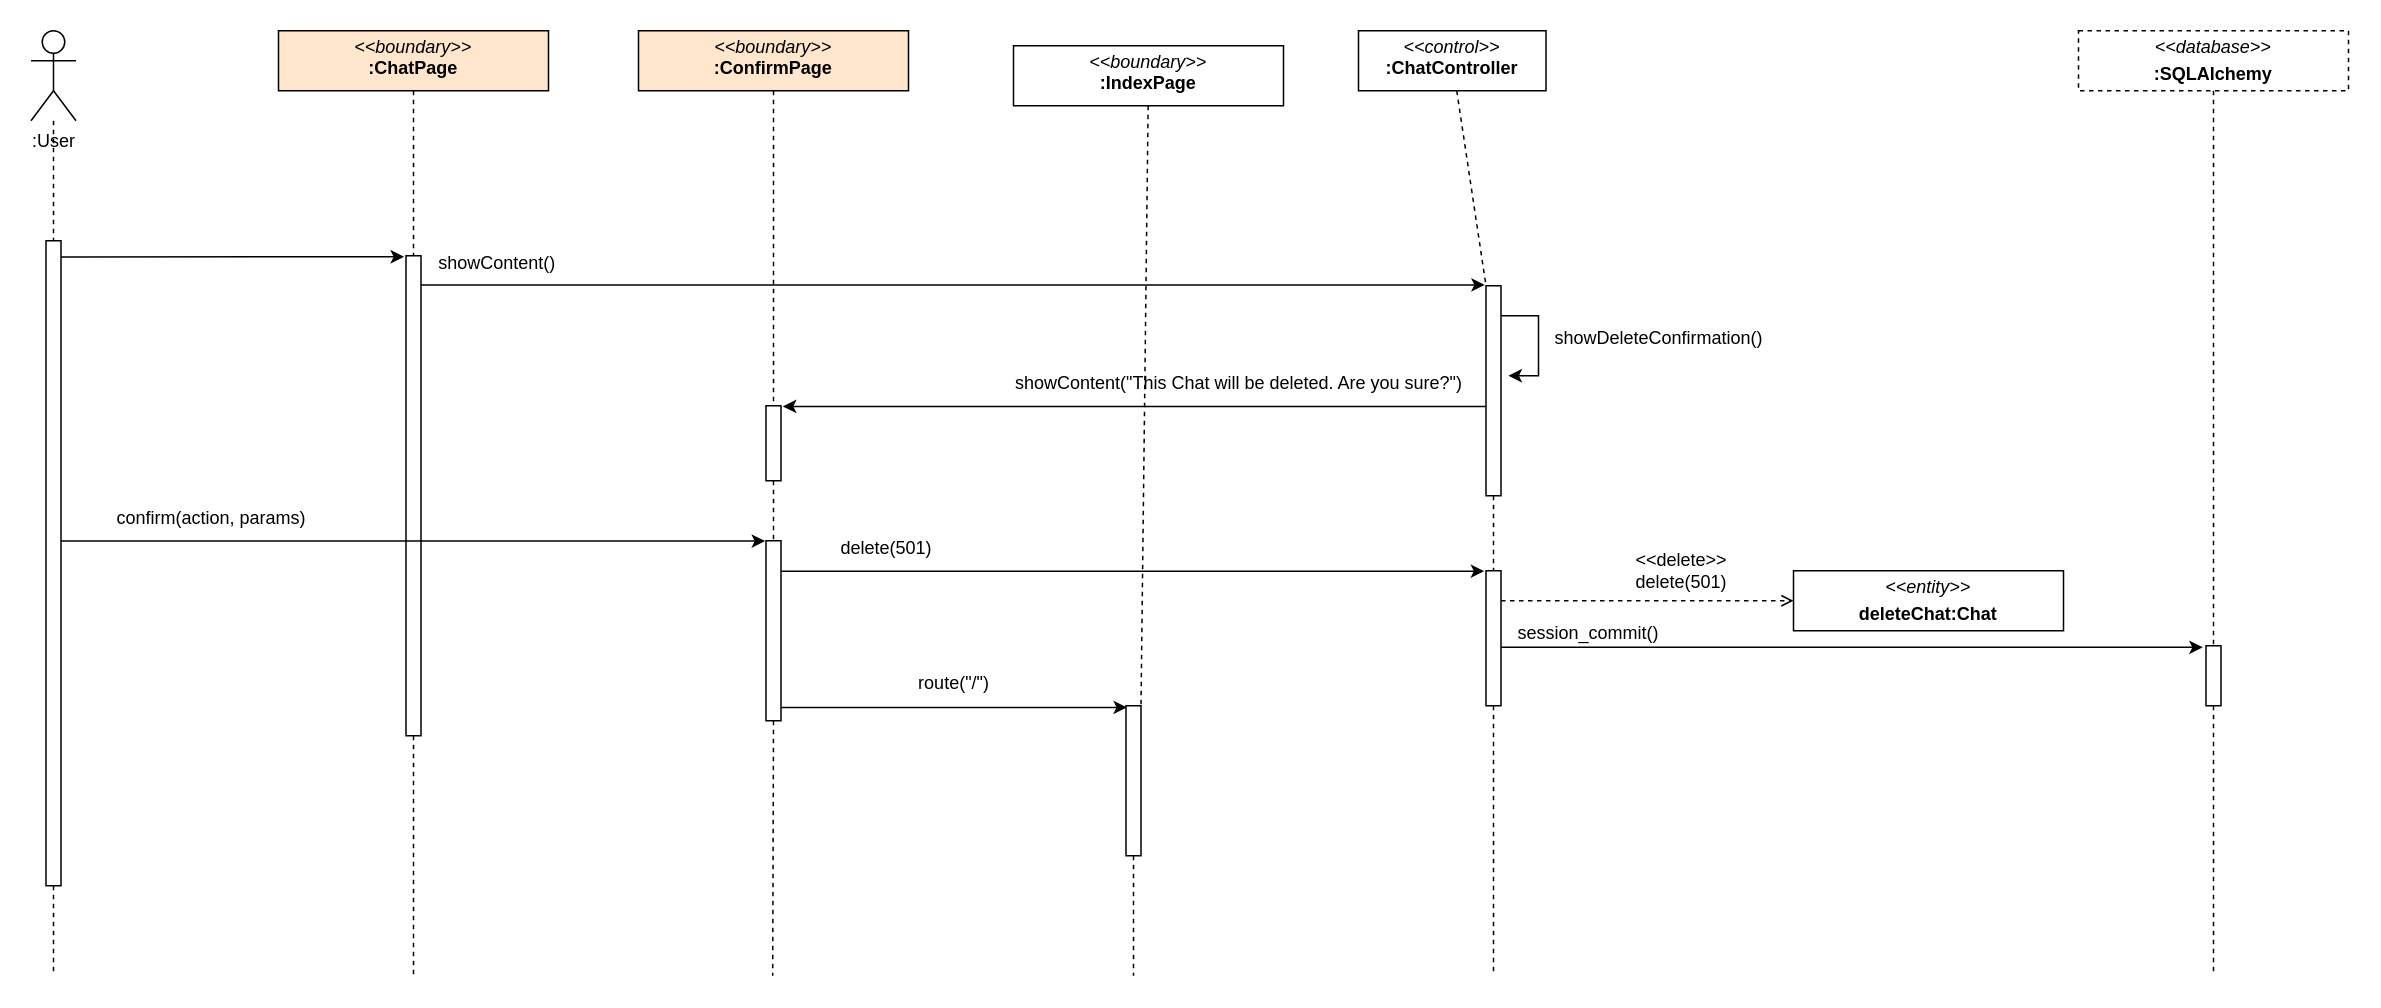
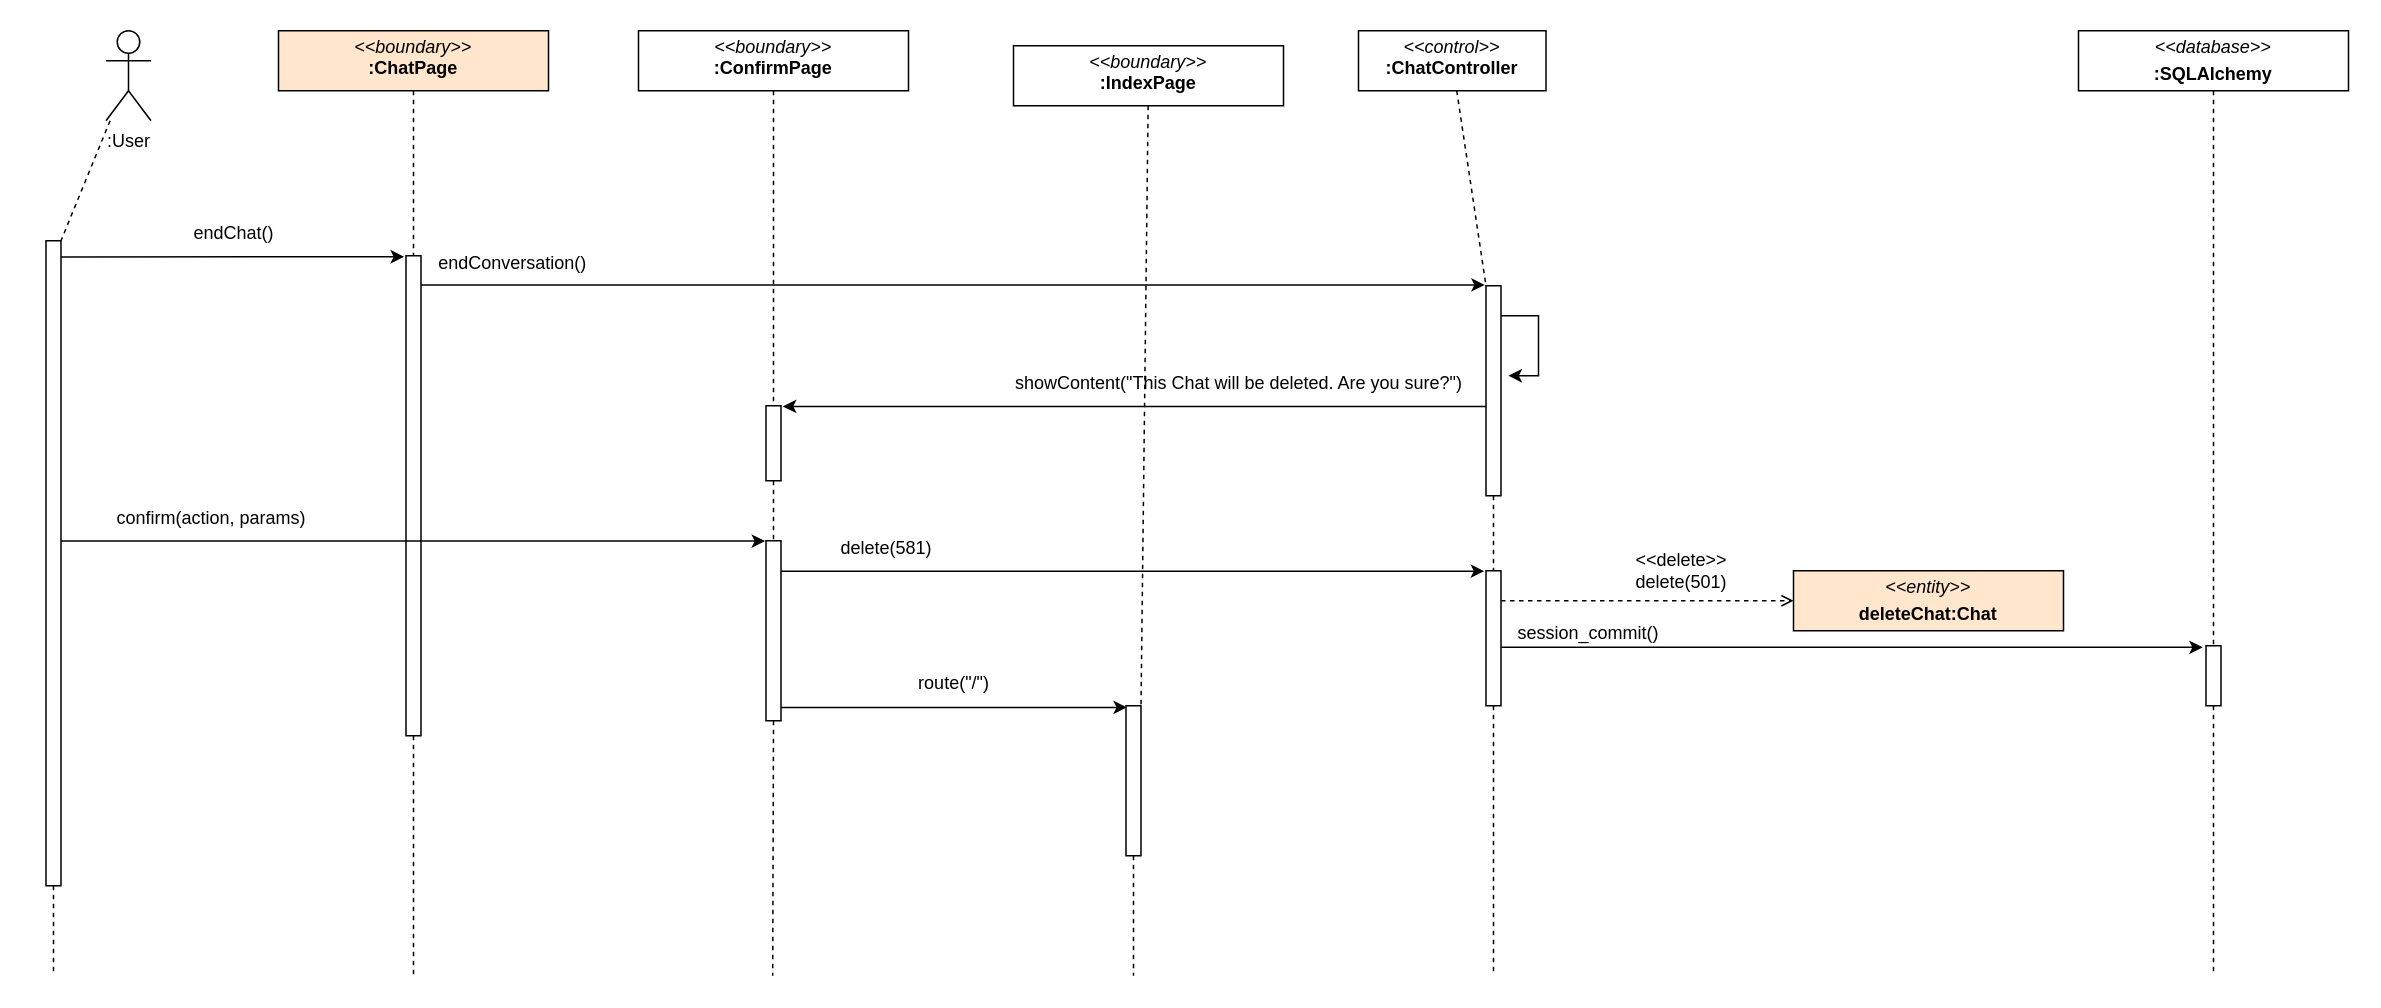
  <mxCell id="0" />
  <mxCell id="1" parent="0" />
  <mxCell id="2" style="edgeStyle=none;html=1;dashed=1;endArrow=none;endFill=0;startArrow=none;" parent="1" source="16" edge="1"><mxGeometry relative="1" as="geometry"><mxPoint x="275" y="650" as="targetPoint" /></mxGeometry></mxCell>
  <mxCell id="3" value="&lt;p style=&quot;margin:0px;margin-top:4px;text-align:center;&quot;&gt;&lt;i&gt;&amp;lt;&amp;lt;boundary&amp;gt;&amp;gt;&lt;/i&gt;&lt;br&gt;&lt;b&gt;:Chat&lt;/b&gt;&lt;b style=&quot;background-color: initial;&quot;&gt;Page&lt;/b&gt;&lt;/p&gt;" style="verticalAlign=top;align=left;overflow=fill;fontSize=12;fontFamily=Helvetica;html=1;fillColor=#ffe6cc;" parent="1" vertex="1"><mxGeometry x="185" y="20" width="180" height="40" as="geometry" /></mxCell>
  <mxCell id="4" style="edgeStyle=none;html=1;exitX=0.5;exitY=1;exitDx=0;exitDy=0;endArrow=none;endFill=0;dashed=1;startArrow=none;" parent="1" source="34" edge="1"><mxGeometry relative="1" as="geometry"><mxPoint x="514.471" y="650" as="targetPoint" /></mxGeometry></mxCell>
- <mxCell id="5" value="&lt;p style=&quot;margin:0px;margin-top:4px;text-align:center;&quot;&gt;&lt;i&gt;&amp;lt;&amp;lt;boundary&amp;gt;&amp;gt;&lt;/i&gt;&lt;br&gt;&lt;b&gt;:ConfirmPage&lt;/b&gt;&lt;/p&gt;" style="verticalAlign=top;align=left;overflow=fill;fontSize=12;fontFamily=Helvetica;html=1;fillColor=#ffe6cc;" parent="1" vertex="1"><mxGeometry x="425" y="20" width="180" height="40" as="geometry" /></mxCell>
+ <mxCell id="5" value="&lt;p style=&quot;margin:0px;margin-top:4px;text-align:center;&quot;&gt;&lt;i&gt;&amp;lt;&amp;lt;boundary&amp;gt;&amp;gt;&lt;/i&gt;&lt;br&gt;&lt;b&gt;:ConfirmPage&lt;/b&gt;&lt;/p&gt;" style="verticalAlign=top;align=left;overflow=fill;fontSize=12;fontFamily=Helvetica;html=1;" parent="1" vertex="1"><mxGeometry x="425" y="20" width="180" height="40" as="geometry" /></mxCell>
  <mxCell id="6" style="edgeStyle=none;html=1;dashed=1;endArrow=none;endFill=0;startArrow=none;" parent="1" source="39" edge="1"><mxGeometry relative="1" as="geometry"><mxPoint x="995" y="650" as="targetPoint" /></mxGeometry></mxCell>
  <mxCell id="7" value="&lt;p style=&quot;margin:0px;margin-top:4px;text-align:center;&quot;&gt;&lt;i&gt;&amp;lt;&amp;lt;control&amp;gt;&amp;gt;&lt;/i&gt;&lt;br&gt;&lt;b&gt;:ChatController&lt;/b&gt;&lt;/p&gt;" style="verticalAlign=top;align=left;overflow=fill;fontSize=12;fontFamily=Helvetica;html=1;" parent="1" vertex="1"><mxGeometry x="905" y="20" width="125" height="40" as="geometry" /></mxCell>
  <mxCell id="8" style="edgeStyle=none;html=1;dashed=1;endArrow=none;endFill=0;startArrow=none;" parent="1" source="46" edge="1"><mxGeometry relative="1" as="geometry"><mxPoint x="1475" y="650" as="targetPoint" /></mxGeometry></mxCell>
- <mxCell id="9" value="&lt;p style=&quot;margin:0px;margin-top:4px;text-align:center;&quot;&gt;&lt;i&gt;&amp;lt;&amp;lt;database&lt;/i&gt;&lt;i style=&quot;background-color: initial;&quot;&gt;&amp;gt;&amp;gt;&lt;/i&gt;&lt;/p&gt;&lt;p style=&quot;margin:0px;margin-top:4px;text-align:center;&quot;&gt;&lt;b&gt;:SQLAlchemy&lt;/b&gt;&lt;/p&gt;" style="verticalAlign=top;align=left;overflow=fill;fontSize=12;fontFamily=Helvetica;html=1;dashed=1;" parent="1" vertex="1"><mxGeometry x="1385" y="20" width="180" height="40" as="geometry" /></mxCell>
- <mxCell id="10" value="&lt;p style=&quot;margin:0px;margin-top:4px;text-align:center;&quot;&gt;&lt;i&gt;&amp;lt;&amp;lt;entity&lt;/i&gt;&lt;i style=&quot;background-color: initial;&quot;&gt;&amp;gt;&amp;gt;&lt;/i&gt;&lt;/p&gt;&lt;p style=&quot;margin:0px;margin-top:4px;text-align:center;&quot;&gt;&lt;b&gt;deleteChat:Chat&lt;/b&gt;&lt;/p&gt;" style="verticalAlign=top;align=left;overflow=fill;fontSize=12;fontFamily=Helvetica;html=1;" parent="1" vertex="1"><mxGeometry x="1195" y="380" width="180" height="40" as="geometry" /></mxCell>
+ <mxCell id="9" value="&lt;p style=&quot;margin:0px;margin-top:4px;text-align:center;&quot;&gt;&lt;i&gt;&amp;lt;&amp;lt;database&lt;/i&gt;&lt;i style=&quot;background-color: initial;&quot;&gt;&amp;gt;&amp;gt;&lt;/i&gt;&lt;/p&gt;&lt;p style=&quot;margin:0px;margin-top:4px;text-align:center;&quot;&gt;&lt;b&gt;:SQLAlchemy&lt;/b&gt;&lt;/p&gt;" style="verticalAlign=top;align=left;overflow=fill;fontSize=12;fontFamily=Helvetica;html=1;" parent="1" vertex="1"><mxGeometry x="1385" y="20" width="180" height="40" as="geometry" /></mxCell>
+ <mxCell id="10" value="&lt;p style=&quot;margin:0px;margin-top:4px;text-align:center;&quot;&gt;&lt;i&gt;&amp;lt;&amp;lt;entity&lt;/i&gt;&lt;i style=&quot;background-color: initial;&quot;&gt;&amp;gt;&amp;gt;&lt;/i&gt;&lt;/p&gt;&lt;p style=&quot;margin:0px;margin-top:4px;text-align:center;&quot;&gt;&lt;b&gt;deleteChat:Chat&lt;/b&gt;&lt;/p&gt;" style="verticalAlign=top;align=left;overflow=fill;fontSize=12;fontFamily=Helvetica;html=1;fillColor=#ffe6cc;" parent="1" vertex="1"><mxGeometry x="1195" y="380" width="180" height="40" as="geometry" /></mxCell>
  <mxCell id="11" style="edgeStyle=none;html=1;dashed=1;endArrow=none;endFill=0;startArrow=none;" parent="1" source="44" edge="1"><mxGeometry relative="1" as="geometry"><mxPoint x="755" y="650" as="targetPoint" /></mxGeometry></mxCell>
  <mxCell id="12" value="&lt;p style=&quot;margin:0px;margin-top:4px;text-align:center;&quot;&gt;&lt;i&gt;&amp;lt;&amp;lt;boundary&amp;gt;&amp;gt;&lt;/i&gt;&lt;br&gt;&lt;b&gt;:IndexPage&lt;/b&gt;&lt;/p&gt;" style="verticalAlign=top;align=left;overflow=fill;fontSize=12;fontFamily=Helvetica;html=1;" parent="1" vertex="1"><mxGeometry x="675" y="30" width="180" height="40" as="geometry" /></mxCell>
  <mxCell id="13" style="edgeStyle=none;html=1;endArrow=classic;endFill=1;entryX=-0.131;entryY=0.002;entryDx=0;entryDy=0;entryPerimeter=0;" parent="1" target="16" edge="1"><mxGeometry relative="1" as="geometry"><mxPoint x="295" y="170" as="targetPoint" /><mxPoint x="40" y="170.8" as="sourcePoint" /></mxGeometry></mxCell>
  <mxCell id="14" value="" style="edgeStyle=none;html=1;dashed=1;endArrow=none;endFill=0;" parent="1" source="3" target="16" edge="1"><mxGeometry relative="1" as="geometry"><mxPoint x="275" y="650" as="targetPoint" /><mxPoint x="275" y="60" as="sourcePoint" /></mxGeometry></mxCell>
  <mxCell id="15" style="edgeStyle=none;html=1;entryX=-0.078;entryY=-0.004;entryDx=0;entryDy=0;entryPerimeter=0;endArrow=classic;endFill=1;" parent="1" source="16" target="19" edge="1"><mxGeometry relative="1" as="geometry" /></mxCell>
  <mxCell id="16" value="" style="html=1;points=[];perimeter=orthogonalPerimeter;" parent="1" vertex="1"><mxGeometry x="270" y="170" width="10" height="320" as="geometry" /></mxCell>
  <mxCell id="17" value="" style="edgeStyle=none;html=1;dashed=1;endArrow=none;endFill=0;" parent="1" source="7" target="19" edge="1"><mxGeometry relative="1" as="geometry"><mxPoint x="995" y="650" as="targetPoint" /><mxPoint x="995" y="60" as="sourcePoint" /></mxGeometry></mxCell>
  <mxCell id="18" style="edgeStyle=none;rounded=0;html=1;entryX=1.122;entryY=0.009;entryDx=0;entryDy=0;entryPerimeter=0;endArrow=classic;endFill=1;" parent="1" source="19" target="22" edge="1"><mxGeometry relative="1" as="geometry" /></mxCell>
  <mxCell id="19" value="" style="html=1;points=[];perimeter=orthogonalPerimeter;" parent="1" vertex="1"><mxGeometry x="990" y="190" width="10" height="140" as="geometry" /></mxCell>
  <mxCell id="20" style="edgeStyle=none;html=1;endArrow=classic;endFill=1;rounded=0;" parent="1" source="19" edge="1"><mxGeometry relative="1" as="geometry"><mxPoint x="1005" y="250" as="targetPoint" /><Array as="points"><mxPoint x="1025" y="210" /><mxPoint x="1025" y="250" /></Array></mxGeometry></mxCell>
  <mxCell id="21" value="" style="edgeStyle=none;html=1;exitX=0.5;exitY=1;exitDx=0;exitDy=0;endArrow=none;endFill=0;dashed=1;" parent="1" source="5" target="22" edge="1"><mxGeometry relative="1" as="geometry"><mxPoint x="514.471" y="650" as="targetPoint" /><mxPoint x="515" y="60" as="sourcePoint" /></mxGeometry></mxCell>
  <mxCell id="22" value="" style="html=1;points=[];perimeter=orthogonalPerimeter;" parent="1" vertex="1"><mxGeometry x="510" y="270" width="10" height="50" as="geometry" /></mxCell>
  <mxCell id="23" style="edgeStyle=none;rounded=0;html=1;endArrow=none;endFill=0;dashed=1;startArrow=none;" parent="1" source="27" edge="1"><mxGeometry relative="1" as="geometry"><mxPoint x="35" y="650" as="targetPoint" /></mxGeometry></mxCell>
- <mxCell id="24" value=":User" style="shape=umlActor;verticalLabelPosition=bottom;verticalAlign=top;html=1;outlineConnect=0;" parent="1" vertex="1"><mxGeometry x="20" y="20" width="30" height="60" as="geometry" /></mxCell>
+ <mxCell id="24" value=":User" style="shape=umlActor;verticalLabelPosition=bottom;verticalAlign=top;html=1;outlineConnect=0;" parent="1" vertex="1"><mxGeometry x="70" y="20" width="30" height="60" as="geometry" /></mxCell>
  <mxCell id="25" value="" style="edgeStyle=none;rounded=0;html=1;endArrow=none;endFill=0;dashed=1;" parent="1" source="24" target="27" edge="1"><mxGeometry relative="1" as="geometry"><mxPoint x="35" y="650" as="targetPoint" /><mxPoint x="35" y="80" as="sourcePoint" /></mxGeometry></mxCell>
  <mxCell id="26" style="edgeStyle=none;rounded=0;html=1;entryX=-0.058;entryY=0.002;entryDx=0;entryDy=0;entryPerimeter=0;endArrow=classic;endFill=1;" parent="1" source="27" target="34" edge="1"><mxGeometry relative="1" as="geometry" /></mxCell>
  <mxCell id="27" value="" style="html=1;points=[];perimeter=orthogonalPerimeter;" parent="1" vertex="1"><mxGeometry x="30" y="160" width="10" height="430" as="geometry" /></mxCell>
- <mxCell id="29" value="showContent()" style="text;html=1;align=left;verticalAlign=middle;resizable=0;points=[];autosize=1;strokeColor=none;fillColor=none;" parent="1" vertex="1"><mxGeometry x="290" y="160" width="120" height="30" as="geometry" /></mxCell>
- <mxCell id="30" value="showDeleteConfirmation()" style="text;html=1;align=center;verticalAlign=middle;resizable=0;points=[];autosize=1;strokeColor=none;fillColor=none;" parent="1" vertex="1"><mxGeometry x="1025" y="210" width="160" height="30" as="geometry" /></mxCell>
+ <mxCell id="28" value="endChat()" style="text;html=1;align=center;verticalAlign=middle;resizable=0;points=[];autosize=1;strokeColor=none;fillColor=none;" parent="1" vertex="1"><mxGeometry x="115" y="140" width="80" height="30" as="geometry" /></mxCell>
+ <mxCell id="29" value="endConversation()" style="text;html=1;align=left;verticalAlign=middle;resizable=0;points=[];autosize=1;strokeColor=none;fillColor=none;" parent="1" vertex="1"><mxGeometry x="290" y="160" width="120" height="30" as="geometry" /></mxCell>
  <mxCell id="31" value="" style="edgeStyle=none;html=1;exitX=0.5;exitY=1;exitDx=0;exitDy=0;endArrow=none;endFill=0;dashed=1;startArrow=none;" parent="1" source="22" target="34" edge="1"><mxGeometry relative="1" as="geometry"><mxPoint x="514.471" y="650" as="targetPoint" /><mxPoint x="515" y="310" as="sourcePoint" /></mxGeometry></mxCell>
  <mxCell id="32" style="edgeStyle=none;rounded=0;html=1;entryX=-0.115;entryY=0.003;entryDx=0;entryDy=0;entryPerimeter=0;endArrow=classic;endFill=1;" parent="1" source="34" target="39" edge="1"><mxGeometry relative="1" as="geometry" /></mxCell>
  <mxCell id="33" style="edgeStyle=none;rounded=0;html=1;entryX=0.067;entryY=0.011;entryDx=0;entryDy=0;entryPerimeter=0;endArrow=classic;endFill=1;" parent="1" source="34" target="44" edge="1"><mxGeometry relative="1" as="geometry" /></mxCell>
  <mxCell id="34" value="" style="html=1;points=[];perimeter=orthogonalPerimeter;" parent="1" vertex="1"><mxGeometry x="510" y="360" width="10" height="120" as="geometry" /></mxCell>
  <mxCell id="35" value="confirm(action, params)" style="text;html=1;align=center;verticalAlign=middle;resizable=0;points=[];autosize=1;strokeColor=none;fillColor=none;" parent="1" vertex="1"><mxGeometry x="65" y="330" width="150" height="30" as="geometry" /></mxCell>
  <mxCell id="36" value="" style="edgeStyle=none;html=1;dashed=1;endArrow=none;endFill=0;startArrow=none;" parent="1" source="19" target="39" edge="1"><mxGeometry relative="1" as="geometry"><mxPoint x="995" y="650" as="targetPoint" /><mxPoint x="995" y="330" as="sourcePoint" /></mxGeometry></mxCell>
  <mxCell id="37" style="edgeStyle=none;rounded=0;html=1;entryX=0;entryY=0.5;entryDx=0;entryDy=0;endArrow=open;endFill=0;dashed=1;" parent="1" source="39" target="10" edge="1"><mxGeometry relative="1" as="geometry" /></mxCell>
  <mxCell id="38" style="edgeStyle=none;rounded=0;html=1;entryX=-0.214;entryY=0.027;entryDx=0;entryDy=0;entryPerimeter=0;endArrow=classic;endFill=1;" parent="1" source="39" target="46" edge="1"><mxGeometry relative="1" as="geometry" /></mxCell>
  <mxCell id="39" value="" style="html=1;points=[];perimeter=orthogonalPerimeter;" parent="1" vertex="1"><mxGeometry x="990" y="380" width="10" height="90" as="geometry" /></mxCell>
  <mxCell id="40" value="showContent(&quot;This Chat will be deleted. Are you sure?&quot;)" style="text;html=1;align=center;verticalAlign=middle;resizable=0;points=[];autosize=1;strokeColor=none;fillColor=none;" parent="1" vertex="1"><mxGeometry x="665" y="240" width="320" height="30" as="geometry" /></mxCell>
- <mxCell id="41" value="delete(501)" style="text;html=1;align=center;verticalAlign=middle;resizable=0;points=[];autosize=1;strokeColor=none;fillColor=none;" parent="1" vertex="1"><mxGeometry x="550" y="350" width="80" height="30" as="geometry" /></mxCell>
+ <mxCell id="41" value="delete(581)" style="text;html=1;align=center;verticalAlign=middle;resizable=0;points=[];autosize=1;strokeColor=none;fillColor=none;" parent="1" vertex="1"><mxGeometry x="550" y="350" width="80" height="30" as="geometry" /></mxCell>
  <mxCell id="42" value="&amp;lt;&amp;lt;delete&amp;gt;&amp;gt;&lt;br&gt;delete(501)" style="text;html=1;align=center;verticalAlign=middle;resizable=0;points=[];autosize=1;strokeColor=none;fillColor=none;" parent="1" vertex="1"><mxGeometry x="1080" y="360" width="80" height="40" as="geometry" /></mxCell>
  <mxCell id="43" value="" style="edgeStyle=none;html=1;dashed=1;endArrow=none;endFill=0;" parent="1" source="12" target="44" edge="1"><mxGeometry relative="1" as="geometry"><mxPoint x="755" y="650" as="targetPoint" /><mxPoint x="755" y="60" as="sourcePoint" /></mxGeometry></mxCell>
  <mxCell id="44" value="" style="html=1;points=[];perimeter=orthogonalPerimeter;" parent="1" vertex="1"><mxGeometry x="750" y="470" width="10" height="100" as="geometry" /></mxCell>
  <mxCell id="45" value="" style="edgeStyle=none;html=1;dashed=1;endArrow=none;endFill=0;" parent="1" source="9" target="46" edge="1"><mxGeometry relative="1" as="geometry"><mxPoint x="1475" y="650" as="targetPoint" /><mxPoint x="1475" y="60" as="sourcePoint" /></mxGeometry></mxCell>
  <mxCell id="46" value="" style="html=1;points=[];perimeter=orthogonalPerimeter;" parent="1" vertex="1"><mxGeometry x="1470" y="430" width="10" height="40" as="geometry" /></mxCell>
  <mxCell id="47" value="session_commit()" style="text;html=1;align=center;verticalAlign=middle;resizable=0;points=[];autosize=1;strokeColor=none;fillColor=none;" parent="1" vertex="1"><mxGeometry x="998" y="407" width="120" height="30" as="geometry" /></mxCell>
  <mxCell id="48" value="route(&quot;/&quot;)" style="text;html=1;align=center;verticalAlign=middle;resizable=0;points=[];autosize=1;strokeColor=none;fillColor=none;" parent="1" vertex="1"><mxGeometry x="600" y="440" width="70" height="30" as="geometry" /></mxCell>
